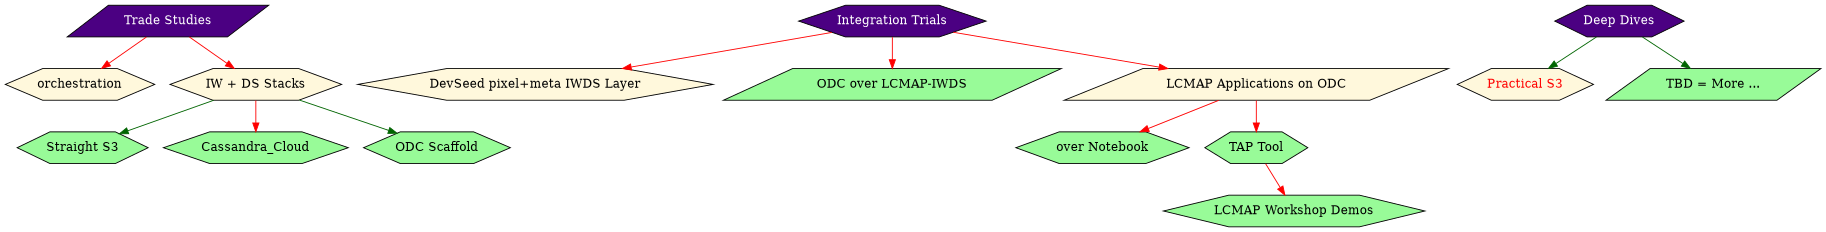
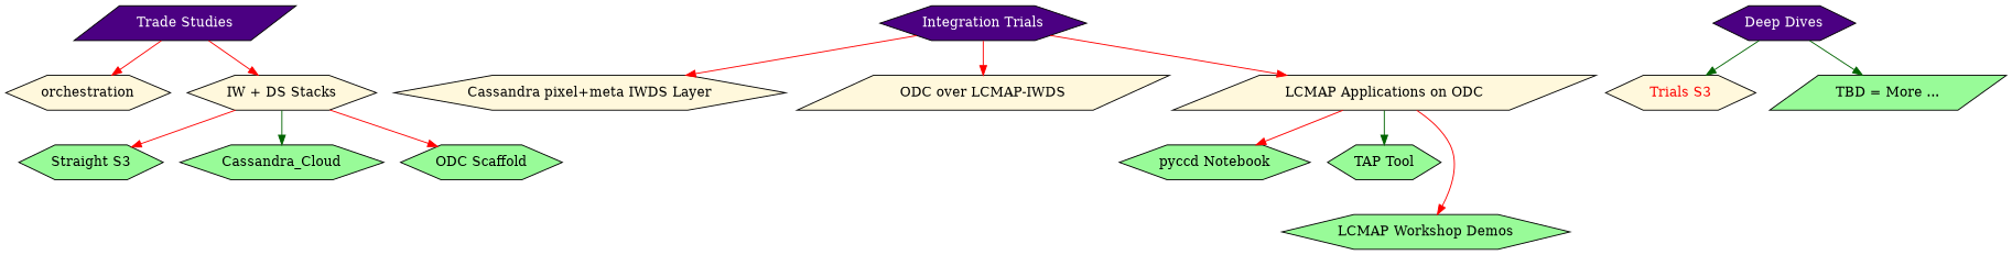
  digraph {
    rankdir=TB
    node [fillcolor=palegreen fontcolor=black shape=hexagon style=filled]
    edge [color=red]
    "Trade Studies" [fillcolor=indigo fontcolor=white shape=parallelogram]
    orchestration [fillcolor=cornsilk]
    "IW + DS Stacks" [fillcolor=cornsilk]
    "Integration Trials" [fillcolor=indigo fontcolor=white]
-   "DevSeed pixel+meta IWDS Layer" [fillcolor=cornsilk]
-   "ODC over LCMAP-IWDS" [shape=parallelogram]
+   "DevSeed pixel+meta IWDS Layer" [fillcolor=cornsilk label="Cassandra pixel+meta IWDS Layer"]
+   "ODC over LCMAP-IWDS" [fillcolor=cornsilk shape=parallelogram]
    "LCMAP Applications on ODC" [fillcolor=cornsilk shape=parallelogram]
    "Deep Dives" [fillcolor=indigo fontcolor=white]
-   "Practical S3" [fillcolor=cornsilk fontcolor=red]
+   "Practical S3" [fillcolor=cornsilk fontcolor=red label="Trials S3"]
    "TBD = More ..." [shape=parallelogram]
    "Straight S3"
    Cassandra_Cloud
    "ODC Scaffold"
-   "pyccd Notebook" [label="over Notebook"]
+   "pyccd Notebook"
    "TAP Tool"
    "LCMAP Workshop Demos"
    "Trade Studies" -> orchestration
    "Trade Studies" -> "IW + DS Stacks"
-   "IW + DS Stacks" -> "Straight S3" [color=darkgreen]
-   "IW + DS Stacks" -> Cassandra_Cloud
-   "IW + DS Stacks" -> "ODC Scaffold" [color=darkgreen]
+   "IW + DS Stacks" -> "Straight S3"
+   "IW + DS Stacks" -> Cassandra_Cloud [color=darkgreen]
+   "IW + DS Stacks" -> "ODC Scaffold"
    "Integration Trials" -> "DevSeed pixel+meta IWDS Layer"
    "Integration Trials" -> "ODC over LCMAP-IWDS"
    "Integration Trials" -> "LCMAP Applications on ODC"
    "LCMAP Applications on ODC" -> "pyccd Notebook"
-   "LCMAP Applications on ODC" -> "TAP Tool"
-   "TAP Tool" -> "LCMAP Workshop Demos"
+   "LCMAP Applications on ODC" -> "TAP Tool" [color=darkgreen]
+   "LCMAP Applications on ODC" -> "LCMAP Workshop Demos"
    "Deep Dives" -> "Practical S3" [color=darkgreen]
    "Deep Dives" -> "TBD = More ..." [color=darkgreen]
  }
